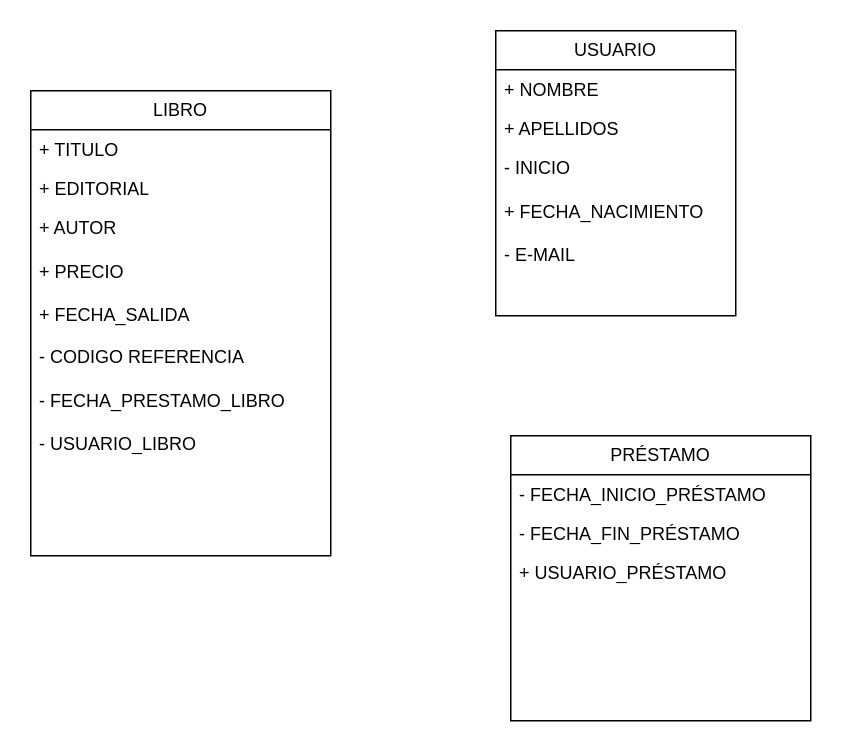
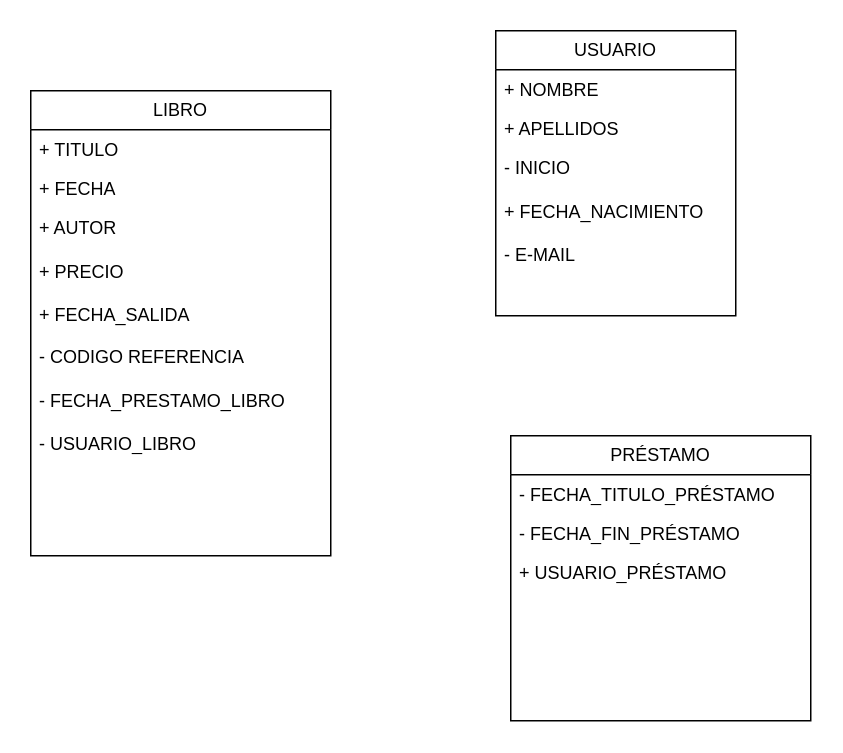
  <mxCell id="0" />
  <mxCell id="1" parent="0" />
  <mxCell id="2" value="LIBRO" style="swimlane;fontStyle=0;childLayout=stackLayout;horizontal=1;startSize=26;fillColor=none;horizontalStack=0;resizeParent=1;resizeParentMax=0;resizeLast=0;collapsible=1;marginBottom=0;whiteSpace=wrap;html=1;" vertex="1" parent="1"><mxGeometry x="20" y="60" width="200" height="310" as="geometry"><mxRectangle x="70" y="100" width="80" height="30" as="alternateBounds" /></mxGeometry></mxCell>
  <mxCell id="3" value="+ TITULO" style="text;strokeColor=none;fillColor=none;align=left;verticalAlign=top;spacingLeft=4;spacingRight=4;overflow=hidden;rotatable=0;points=[[0,0.5],[1,0.5]];portConstraint=eastwest;whiteSpace=wrap;html=1;" vertex="1" parent="2"><mxGeometry y="26" width="200" height="26" as="geometry" /></mxCell>
- <mxCell id="4" value="+ EDITORIAL" style="text;strokeColor=none;fillColor=none;align=left;verticalAlign=top;spacingLeft=4;spacingRight=4;overflow=hidden;rotatable=0;points=[[0,0.5],[1,0.5]];portConstraint=eastwest;whiteSpace=wrap;html=1;" vertex="1" parent="2"><mxGeometry y="52" width="200" height="26" as="geometry" /></mxCell>
+ <mxCell id="4" value="+ FECHA" style="text;strokeColor=none;fillColor=none;align=left;verticalAlign=top;spacingLeft=4;spacingRight=4;overflow=hidden;rotatable=0;points=[[0,0.5],[1,0.5]];portConstraint=eastwest;whiteSpace=wrap;html=1;" vertex="1" parent="2"><mxGeometry y="52" width="200" height="26" as="geometry" /></mxCell>
  <mxCell id="5" value="+ AUTOR&lt;div&gt;&lt;br&gt;&lt;/div&gt;&lt;div&gt;+ PRECIO&lt;/div&gt;&lt;div&gt;&lt;br&gt;&lt;/div&gt;&lt;div&gt;+ FECHA_SALIDA&lt;/div&gt;&lt;div&gt;&lt;br&gt;&lt;/div&gt;&lt;div&gt;- CODIGO REFERENCIA&lt;/div&gt;&lt;div&gt;&lt;br&gt;&lt;/div&gt;&lt;div&gt;- FECHA_PRESTAMO_LIBRO&lt;/div&gt;&lt;div&gt;&lt;br&gt;&lt;/div&gt;&lt;div&gt;- USUARIO_LIBRO&lt;/div&gt;" style="text;strokeColor=none;fillColor=none;align=left;verticalAlign=top;spacingLeft=4;spacingRight=4;overflow=hidden;rotatable=0;points=[[0,0.5],[1,0.5]];portConstraint=eastwest;whiteSpace=wrap;html=1;" vertex="1" parent="2"><mxGeometry y="78" width="200" height="232" as="geometry" /></mxCell>
  <mxCell id="6" value="USUARIO" style="swimlane;fontStyle=0;childLayout=stackLayout;horizontal=1;startSize=26;fillColor=none;horizontalStack=0;resizeParent=1;resizeParentMax=0;resizeLast=0;collapsible=1;marginBottom=0;whiteSpace=wrap;html=1;" vertex="1" parent="1"><mxGeometry x="330" y="20" width="160" height="190" as="geometry" /></mxCell>
  <mxCell id="7" value="+ NOMBRE" style="text;strokeColor=none;fillColor=none;align=left;verticalAlign=top;spacingLeft=4;spacingRight=4;overflow=hidden;rotatable=0;points=[[0,0.5],[1,0.5]];portConstraint=eastwest;whiteSpace=wrap;html=1;" vertex="1" parent="6"><mxGeometry y="26" width="160" height="26" as="geometry" /></mxCell>
  <mxCell id="8" value="+ APELLIDOS" style="text;strokeColor=none;fillColor=none;align=left;verticalAlign=top;spacingLeft=4;spacingRight=4;overflow=hidden;rotatable=0;points=[[0,0.5],[1,0.5]];portConstraint=eastwest;whiteSpace=wrap;html=1;" vertex="1" parent="6"><mxGeometry y="52" width="160" height="26" as="geometry" /></mxCell>
  <mxCell id="9" value="- INICIO&lt;div&gt;&lt;br&gt;&lt;/div&gt;&lt;div&gt;+ FECHA_NACIMIENTO&lt;/div&gt;&lt;div&gt;&lt;br&gt;&lt;/div&gt;&lt;div&gt;- E-MAIL&lt;/div&gt;" style="text;strokeColor=none;fillColor=none;align=left;verticalAlign=top;spacingLeft=4;spacingRight=4;overflow=hidden;rotatable=0;points=[[0,0.5],[1,0.5]];portConstraint=eastwest;whiteSpace=wrap;html=1;" vertex="1" parent="6"><mxGeometry y="78" width="160" height="112" as="geometry" /></mxCell>
  <mxCell id="10" value="PRÉSTAMO" style="swimlane;fontStyle=0;childLayout=stackLayout;horizontal=1;startSize=26;fillColor=none;horizontalStack=0;resizeParent=1;resizeParentMax=0;resizeLast=0;collapsible=1;marginBottom=0;whiteSpace=wrap;html=1;" vertex="1" parent="1"><mxGeometry x="340" y="290" width="200" height="190" as="geometry" /></mxCell>
- <mxCell id="11" value="- FECHA_INICIO_PRÉSTAMO" style="text;strokeColor=none;fillColor=none;align=left;verticalAlign=top;spacingLeft=4;spacingRight=4;overflow=hidden;rotatable=0;points=[[0,0.5],[1,0.5]];portConstraint=eastwest;whiteSpace=wrap;html=1;" vertex="1" parent="10"><mxGeometry y="26" width="200" height="26" as="geometry" /></mxCell>
+ <mxCell id="11" value="- FECHA_TITULO_PRÉSTAMO" style="text;strokeColor=none;fillColor=none;align=left;verticalAlign=top;spacingLeft=4;spacingRight=4;overflow=hidden;rotatable=0;points=[[0,0.5],[1,0.5]];portConstraint=eastwest;whiteSpace=wrap;html=1;" vertex="1" parent="10"><mxGeometry y="26" width="200" height="26" as="geometry" /></mxCell>
  <mxCell id="12" value="- FECHA_FIN_PRÉSTAMO" style="text;strokeColor=none;fillColor=none;align=left;verticalAlign=top;spacingLeft=4;spacingRight=4;overflow=hidden;rotatable=0;points=[[0,0.5],[1,0.5]];portConstraint=eastwest;whiteSpace=wrap;html=1;" vertex="1" parent="10"><mxGeometry y="52" width="200" height="26" as="geometry" /></mxCell>
  <mxCell id="13" value="+ USUARIO_PRÉSTAMO" style="text;strokeColor=none;fillColor=none;align=left;verticalAlign=top;spacingLeft=4;spacingRight=4;overflow=hidden;rotatable=0;points=[[0,0.5],[1,0.5]];portConstraint=eastwest;whiteSpace=wrap;html=1;" vertex="1" parent="10"><mxGeometry y="78" width="200" height="112" as="geometry" /></mxCell>
